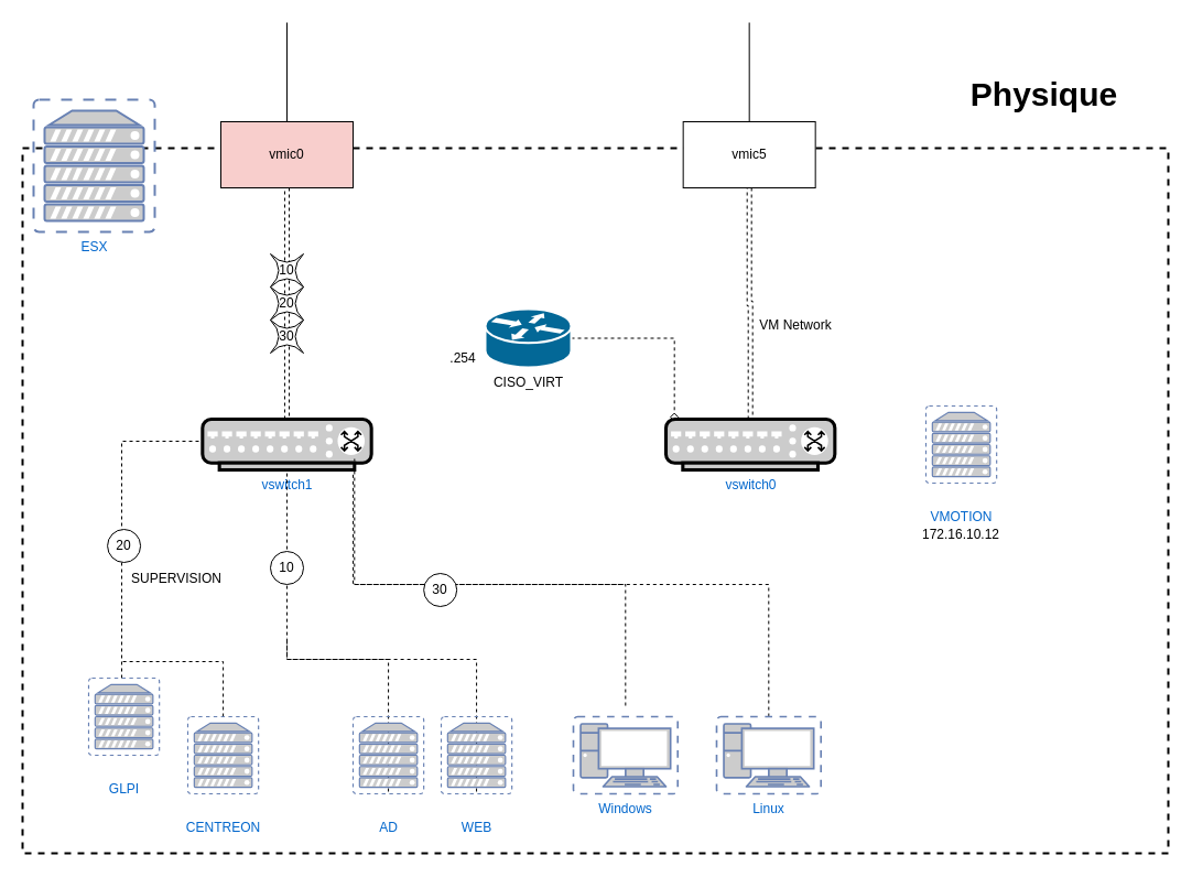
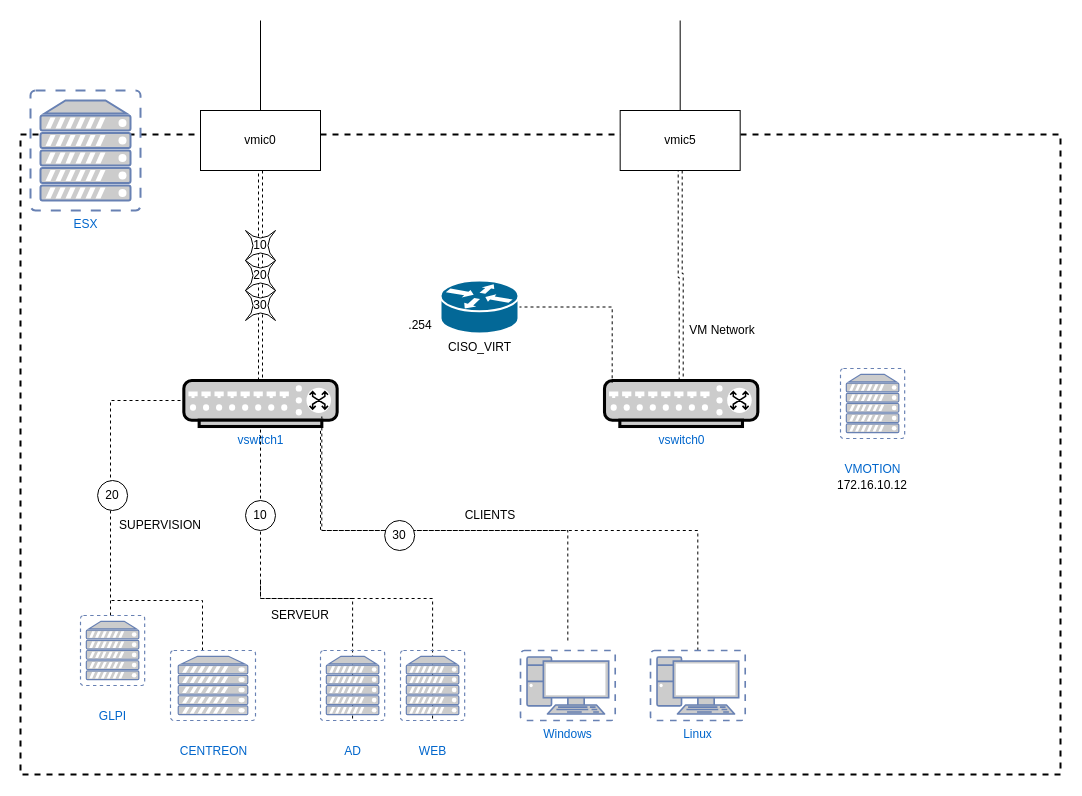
  <mxCell id="0" />
  <mxCell id="1" parent="0" />
  <mxCell id="2" value="" style="rounded=0;whiteSpace=wrap;html=1;dashed=1;strokeWidth=2;perimeterSpacing=4;" vertex="1" parent="1"><mxGeometry x="20" y="134" width="1040" height="640" as="geometry" /></mxCell>
  <mxCell id="3" value="ESX" style="fontColor=#0066CC;verticalAlign=top;verticalLabelPosition=bottom;labelPosition=center;align=center;html=1;outlineConnect=0;fillColor=#CCCCCC;strokeColor=#6881B3;gradientColor=none;gradientDirection=north;strokeWidth=2;shape=mxgraph.networks.virtual_server;" vertex="1" parent="1"><mxGeometry x="30" y="90" width="110" height="120" as="geometry" /></mxCell>
  <mxCell id="4" value="vswitch1" style="fontColor=#0066CC;verticalAlign=top;verticalLabelPosition=bottom;labelPosition=center;align=center;html=1;outlineConnect=0;fillColor=#CCCCCC;strokeColor=default;gradientColor=none;gradientDirection=north;strokeWidth=1;shape=mxgraph.networks.switch;rounded=0;" vertex="1" parent="1"><mxGeometry x="183.33" y="380" width="153.33" height="46" as="geometry" /></mxCell>
  <mxCell id="5" style="edgeStyle=orthogonalEdgeStyle;rounded=0;orthogonalLoop=1;jettySize=auto;html=1;endArrow=none;endFill=0;shape=link;dashed=1;" edge="1" parent="1" source="7" target="4"><mxGeometry relative="1" as="geometry" /></mxCell>
  <mxCell id="6" style="edgeStyle=orthogonalEdgeStyle;rounded=0;orthogonalLoop=1;jettySize=auto;html=1;endArrow=none;endFill=0;" edge="1" parent="1" source="7"><mxGeometry relative="1" as="geometry"><mxPoint x="260" as="targetPoint" y="20" /></mxGeometry></mxCell>
- <mxCell id="7" value="vmic0" style="rounded=0;whiteSpace=wrap;html=1;strokeColor=default;strokeWidth=1;fillColor=#f8cecc;" vertex="1" parent="1"><mxGeometry x="200" y="110" width="120" height="60" as="geometry" /></mxCell>
+ <mxCell id="7" value="vmic0" style="rounded=0;whiteSpace=wrap;html=1;strokeColor=default;strokeWidth=1;" vertex="1" parent="1"><mxGeometry x="200" y="110" width="120" height="60" as="geometry" /></mxCell>
  <mxCell id="8" value="" style="group" vertex="1" connectable="0" parent="1"><mxGeometry x="245" y="230" width="30" height="90" as="geometry" /></mxCell>
  <mxCell id="9" value="10" style="shape=switch;whiteSpace=wrap;html=1;rounded=0;strokeColor=default;strokeWidth=1;" vertex="1" parent="8"><mxGeometry width="30" height="30" as="geometry" /></mxCell>
  <mxCell id="10" value="20" style="shape=switch;whiteSpace=wrap;html=1;rounded=0;strokeColor=default;strokeWidth=1;" vertex="1" parent="8"><mxGeometry y="30" width="30" height="30" as="geometry" /></mxCell>
  <mxCell id="11" value="30" style="shape=switch;whiteSpace=wrap;html=1;rounded=0;strokeColor=default;strokeWidth=1;" vertex="1" parent="8"><mxGeometry y="60" width="30" height="30" as="geometry" /></mxCell>
- <mxCell id="12" value="&lt;b&gt;&lt;font style=&quot;font-size: 30px;&quot;&gt;Physique&lt;/font&gt;&lt;/b&gt;" style="text;html=1;strokeColor=none;fillColor=none;align=center;verticalAlign=middle;whiteSpace=wrap;rounded=0;strokeWidth=1;" vertex="1" parent="1"><mxGeometry x="860" y="60" width="175" height="50" as="geometry" /></mxCell>
  <mxCell id="13" style="edgeStyle=orthogonalEdgeStyle;rounded=0;orthogonalLoop=1;jettySize=auto;html=1;fontSize=12;endArrow=none;endFill=0;dashed=1;" edge="1" parent="1" source="14"><mxGeometry relative="1" as="geometry"><mxPoint x="180" y="400" as="targetPoint" /><Array as="points"><mxPoint x="110" y="400" /></Array></mxGeometry></mxCell>
  <mxCell id="14" value="&lt;font style=&quot;font-size: 12px;&quot;&gt;GLPI&lt;/font&gt;" style="fontColor=#0066CC;verticalAlign=top;verticalLabelPosition=bottom;labelPosition=center;align=center;html=1;outlineConnect=0;fillColor=#CCCCCC;strokeColor=#6881B3;gradientColor=none;gradientDirection=north;strokeWidth=2;shape=mxgraph.networks.virtual_server;rounded=0;fontSize=30;" vertex="1" parent="1"><mxGeometry x="80" y="615" width="64.17" height="70" as="geometry" /></mxCell>
  <mxCell id="15" style="edgeStyle=orthogonalEdgeStyle;rounded=0;orthogonalLoop=1;jettySize=auto;html=1;fontSize=12;endArrow=none;endFill=0;shape=link;dashed=1;" edge="1" parent="1" source="16" target="18"><mxGeometry relative="1" as="geometry" /></mxCell>
  <mxCell id="16" value="vswitch0" style="fontColor=#0066CC;verticalAlign=top;verticalLabelPosition=bottom;labelPosition=center;align=center;html=1;outlineConnect=0;fillColor=#CCCCCC;strokeColor=default;gradientColor=none;gradientDirection=north;strokeWidth=1;shape=mxgraph.networks.switch;rounded=0;" vertex="1" parent="1"><mxGeometry x="604" y="380" width="153.33" height="46" as="geometry" /></mxCell>
  <mxCell id="17" style="edgeStyle=orthogonalEdgeStyle;rounded=0;orthogonalLoop=1;jettySize=auto;html=1;fontSize=12;endArrow=none;endFill=0;" edge="1" parent="1" source="18"><mxGeometry relative="1" as="geometry"><mxPoint x="679.67" as="targetPoint" y="20" /></mxGeometry></mxCell>
  <mxCell id="18" value="vmic5" style="rounded=0;whiteSpace=wrap;html=1;strokeColor=default;strokeWidth=1;" vertex="1" parent="1"><mxGeometry x="619.67" y="110" width="120" height="60" as="geometry" /></mxCell>
  <mxCell id="19" style="edgeStyle=orthogonalEdgeStyle;rounded=0;orthogonalLoop=1;jettySize=auto;html=1;fontSize=12;endArrow=none;endFill=0;dashed=1;" edge="1" parent="1" source="20"><mxGeometry relative="1" as="geometry"><mxPoint x="110" y="600" as="targetPoint" /><Array as="points"><mxPoint x="202" y="600" /></Array></mxGeometry></mxCell>
- <mxCell id="20" value="&lt;span style=&quot;font-size: 12px;&quot;&gt;CENTREON&lt;/span&gt;" style="fontColor=#0066CC;verticalAlign=top;verticalLabelPosition=bottom;labelPosition=center;align=center;html=1;outlineConnect=0;fillColor=#CCCCCC;strokeColor=#6881B3;gradientColor=none;gradientDirection=north;strokeWidth=2;shape=mxgraph.networks.virtual_server;rounded=0;fontSize=30;" vertex="1" parent="1"><mxGeometry x="170" y="650" width="64.17" height="70" as="geometry" /></mxCell>
+ <mxCell id="20" value="&lt;span style=&quot;font-size: 12px;&quot;&gt;CENTREON&lt;/span&gt;" style="fontColor=#0066CC;verticalAlign=top;verticalLabelPosition=bottom;labelPosition=center;align=center;html=1;outlineConnect=0;fillColor=#CCCCCC;strokeColor=#6881B3;gradientColor=none;gradientDirection=north;strokeWidth=2;shape=mxgraph.networks.virtual_server;rounded=0;fontSize=30;" vertex="1" parent="1"><mxGeometry x="170" y="650" width="85" height="70" as="geometry" /></mxCell>
  <mxCell id="21" value="SUPERVISION" style="text;html=1;strokeColor=none;fillColor=none;align=center;verticalAlign=middle;whiteSpace=wrap;rounded=0;strokeWidth=1;fontSize=12;" vertex="1" parent="1"><mxGeometry x="130" y="510" width="60" height="30" as="geometry" /></mxCell>
  <mxCell id="22" style="edgeStyle=orthogonalEdgeStyle;rounded=0;orthogonalLoop=1;jettySize=auto;html=1;entryX=0.5;entryY=1;entryDx=0;entryDy=0;entryPerimeter=0;fontSize=12;endArrow=none;endFill=0;dashed=1;" edge="1" parent="1"><mxGeometry relative="1" as="geometry"><mxPoint x="352.074" y="718" as="sourcePoint" /><mxPoint x="259.995" y="427" as="targetPoint" /><Array as="points"><mxPoint x="352" y="598" /><mxPoint x="260" y="598" /></Array></mxGeometry></mxCell>
  <mxCell id="23" value="&lt;span style=&quot;font-size: 12px;&quot;&gt;AD&lt;/span&gt;" style="fontColor=#0066CC;verticalAlign=top;verticalLabelPosition=bottom;labelPosition=center;align=center;html=1;outlineConnect=0;fillColor=#CCCCCC;strokeColor=#6881B3;gradientColor=none;gradientDirection=north;strokeWidth=2;shape=mxgraph.networks.virtual_server;rounded=0;fontSize=30;" vertex="1" parent="1"><mxGeometry x="320" y="650" width="64.17" height="70" as="geometry" /></mxCell>
  <mxCell id="24" style="edgeStyle=orthogonalEdgeStyle;rounded=0;orthogonalLoop=1;jettySize=auto;html=1;fontSize=12;endArrow=none;endFill=0;dashed=1;" edge="1" parent="1"><mxGeometry relative="1" as="geometry"><mxPoint x="260" y="578" as="targetPoint" /><mxPoint x="432.074" y="718" as="sourcePoint" /><Array as="points"><mxPoint x="432" y="598" /><mxPoint x="260" y="598" /></Array></mxGeometry></mxCell>
  <mxCell id="25" value="&lt;span style=&quot;font-size: 12px;&quot;&gt;WEB&lt;/span&gt;" style="fontColor=#0066CC;verticalAlign=top;verticalLabelPosition=bottom;labelPosition=center;align=center;html=1;outlineConnect=0;fillColor=#CCCCCC;strokeColor=#6881B3;gradientColor=none;gradientDirection=north;strokeWidth=2;shape=mxgraph.networks.virtual_server;rounded=0;fontSize=30;" vertex="1" parent="1"><mxGeometry x="400" y="650" width="64.17" height="70" as="geometry" /></mxCell>
+ <mxCell id="26" value="SERVEUR" style="text;html=1;strokeColor=none;fillColor=none;align=center;verticalAlign=middle;whiteSpace=wrap;rounded=0;strokeWidth=1;fontSize=12;" vertex="1" parent="1"><mxGeometry x="270" y="600" width="60" height="30" as="geometry" /></mxCell>
  <mxCell id="27" value="10" style="ellipse;whiteSpace=wrap;html=1;aspect=fixed;rounded=0;strokeColor=default;strokeWidth=1;fontSize=12;" vertex="1" parent="1"><mxGeometry x="245" y="500" width="30" height="30" as="geometry" /></mxCell>
  <mxCell id="28" value="20" style="ellipse;whiteSpace=wrap;html=1;aspect=fixed;rounded=0;strokeColor=default;strokeWidth=1;fontSize=12;" vertex="1" parent="1"><mxGeometry x="97.09" y="480" width="30" height="30" as="geometry" /></mxCell>
  <mxCell id="29" style="edgeStyle=orthogonalEdgeStyle;rounded=0;orthogonalLoop=1;jettySize=auto;html=1;entryX=0.9;entryY=1;entryDx=0;entryDy=0;entryPerimeter=0;fontSize=12;endArrow=none;endFill=0;dashed=1;" edge="1" parent="1"><mxGeometry relative="1" as="geometry"><mxPoint x="567.333" y="640" as="sourcePoint" /><mxPoint x="321.327" y="416" as="targetPoint" /><Array as="points"><mxPoint x="567" y="530" /><mxPoint x="321" y="530" /></Array></mxGeometry></mxCell>
  <mxCell id="30" value="Windows" style="fontColor=#0066CC;verticalAlign=top;verticalLabelPosition=bottom;labelPosition=center;align=center;html=1;outlineConnect=0;fillColor=#CCCCCC;strokeColor=#6881B3;gradientColor=none;gradientDirection=north;strokeWidth=2;shape=mxgraph.networks.virtual_pc;rounded=0;fontSize=12;" vertex="1" parent="1"><mxGeometry x="520" y="650" width="94.71" height="70" as="geometry" /></mxCell>
  <mxCell id="31" style="edgeStyle=orthogonalEdgeStyle;rounded=0;orthogonalLoop=1;jettySize=auto;html=1;fontSize=12;endArrow=none;endFill=0;dashed=1;" edge="1" parent="1"><mxGeometry relative="1" as="geometry"><mxPoint x="697.333" y="650" as="sourcePoint" /><mxPoint x="320" y="426" as="targetPoint" /><Array as="points"><mxPoint x="697" y="530" /><mxPoint x="320" y="530" /></Array></mxGeometry></mxCell>
  <mxCell id="32" value="Linux" style="fontColor=#0066CC;verticalAlign=top;verticalLabelPosition=bottom;labelPosition=center;align=center;html=1;outlineConnect=0;fillColor=#CCCCCC;strokeColor=#6881B3;gradientColor=none;gradientDirection=north;strokeWidth=2;shape=mxgraph.networks.virtual_pc;rounded=0;fontSize=12;" vertex="1" parent="1"><mxGeometry x="650" y="650" width="94.71" height="70" as="geometry" /></mxCell>
  <mxCell id="33" value="30" style="ellipse;whiteSpace=wrap;html=1;aspect=fixed;rounded=0;strokeColor=default;strokeWidth=1;fontSize=12;" vertex="1" parent="1"><mxGeometry x="384.17" y="520" width="30" height="30" as="geometry" /></mxCell>
+ <mxCell id="34" value="CLIENTS" style="text;html=1;strokeColor=none;fillColor=none;align=center;verticalAlign=middle;whiteSpace=wrap;rounded=0;strokeWidth=1;fontSize=12;" vertex="1" parent="1"><mxGeometry x="460" y="500" width="60" height="30" as="geometry" /></mxCell>
  <mxCell id="35" value="&lt;span style=&quot;font-size: 12px;&quot;&gt;VMOTION&lt;/span&gt;" style="fontColor=#0066CC;verticalAlign=top;verticalLabelPosition=bottom;labelPosition=center;align=center;html=1;outlineConnect=0;fillColor=#CCCCCC;strokeColor=#6881B3;gradientColor=none;gradientDirection=north;strokeWidth=2;shape=mxgraph.networks.virtual_server;rounded=0;fontSize=30;" vertex="1" parent="1"><mxGeometry x="840" y="368" width="64.17" height="70" as="geometry" /></mxCell>
  <mxCell id="36" value="172.16.10.12" style="text;html=1;strokeColor=none;fillColor=none;align=center;verticalAlign=middle;whiteSpace=wrap;rounded=0;strokeWidth=1;fontSize=12;" vertex="1" parent="1"><mxGeometry x="842.09" y="470" width="60" height="30" as="geometry" /></mxCell>
- <mxCell id="37" style="edgeStyle=orthogonalEdgeStyle;rounded=0;orthogonalLoop=1;jettySize=auto;html=1;entryX=0.05;entryY=0.05;entryDx=0;entryDy=0;entryPerimeter=0;fontSize=12;endArrow=diamond;endFill=0;dashed=1;" edge="1" parent="1" source="38" target="16"><mxGeometry relative="1" as="geometry" /></mxCell>
+ <mxCell id="37" style="edgeStyle=orthogonalEdgeStyle;rounded=0;orthogonalLoop=1;jettySize=auto;html=1;entryX=0.05;entryY=0.05;entryDx=0;entryDy=0;entryPerimeter=0;fontSize=12;endArrow=none;endFill=0;dashed=1;" edge="1" parent="1" source="38" target="16"><mxGeometry relative="1" as="geometry" /></mxCell>
  <mxCell id="38" value="CISO_VIRT" style="shape=mxgraph.cisco.routers.router;sketch=0;html=1;pointerEvents=1;dashed=0;fillColor=#036897;strokeColor=#ffffff;strokeWidth=2;verticalLabelPosition=bottom;verticalAlign=top;align=center;outlineConnect=0;rounded=0;fontSize=12;" vertex="1" parent="1"><mxGeometry x="440" y="280" width="78" height="53" as="geometry" /></mxCell>
  <mxCell id="39" value=".254" style="text;html=1;strokeColor=none;fillColor=none;align=center;verticalAlign=middle;whiteSpace=wrap;rounded=0;strokeWidth=1;fontSize=12;" vertex="1" parent="1"><mxGeometry x="390" y="310" width="60" height="30" as="geometry" /></mxCell>
- <mxCell id="40" value="VM Network" style="text;html=1;strokeColor=none;fillColor=none;align=center;verticalAlign=middle;whiteSpace=wrap;rounded=0;strokeWidth=1;fontSize=12;" vertex="1" parent="1"><mxGeometry x="687.33" y="280" width="70" height="30" as="geometry" /></mxCell>
+ <mxCell id="40" value="VM Network" style="text;html=1;strokeColor=none;fillColor=none;align=center;verticalAlign=middle;whiteSpace=wrap;rounded=0;strokeWidth=1;fontSize=12;" vertex="1" parent="1"><mxGeometry x="687.33" y="315" width="70" height="30" as="geometry" /></mxCell>
